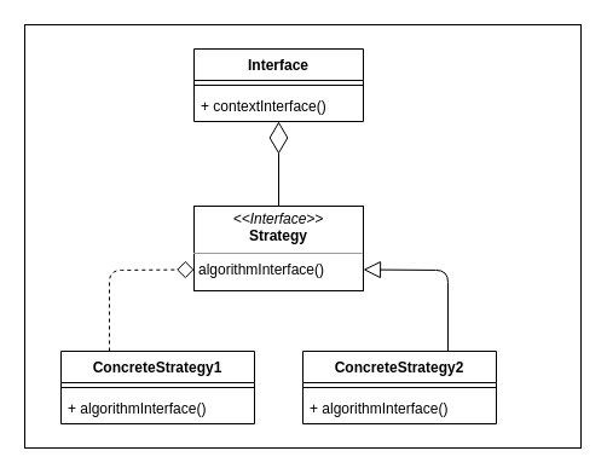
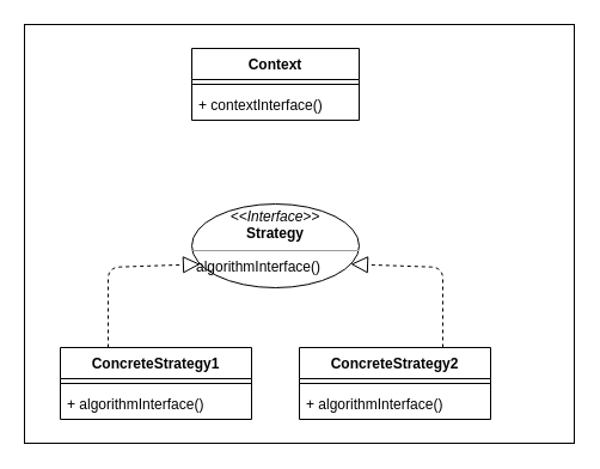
  <mxCell id="0" />
  <mxCell id="1" parent="0" />
  <mxCell id="2" value="" style="rounded=0;whiteSpace=wrap;html=1;" vertex="1" parent="1"><mxGeometry x="20" y="20" width="460" height="350" as="geometry" /></mxCell>
- <mxCell id="3" value="&lt;p style=&quot;margin: 0px ; margin-top: 4px ; text-align: center&quot;&gt;&lt;i&gt;&amp;lt;&amp;lt;Interface&amp;gt;&amp;gt;&lt;/i&gt;&lt;br&gt;&lt;b&gt;Strategy&lt;/b&gt;&lt;/p&gt;&lt;hr size=&quot;1&quot;&gt;&lt;p style=&quot;margin: 0px ; margin-left: 4px&quot;&gt;algorithmInterface()&lt;/p&gt;" style="verticalAlign=top;align=left;overflow=fill;fontSize=12;fontFamily=Helvetica;html=1;" vertex="1" parent="1"><mxGeometry x="160" y="170" width="140" height="70" as="geometry" /></mxCell>
+ <mxCell id="3" value="&lt;p style=&quot;margin: 0px ; margin-top: 4px ; text-align: center&quot;&gt;&lt;i&gt;&amp;lt;&amp;lt;Interface&amp;gt;&amp;gt;&lt;/i&gt;&lt;br&gt;&lt;b&gt;Strategy&lt;/b&gt;&lt;/p&gt;&lt;hr size=&quot;1&quot;&gt;&lt;p style=&quot;margin: 0px ; margin-left: 4px&quot;&gt;algorithmInterface()&lt;/p&gt;" style="ellipse;verticalAlign=top;align=left;overflow=fill;fontSize=12;fontFamily=Helvetica;html=1;" vertex="1" parent="1"><mxGeometry x="160" y="170" width="140" height="70" as="geometry" /></mxCell>
  <mxCell id="4" value="ConcreteStrategy1" style="swimlane;fontStyle=1;align=center;verticalAlign=top;childLayout=stackLayout;horizontal=1;startSize=26;horizontalStack=0;resizeParent=1;resizeParentMax=0;resizeLast=0;collapsible=1;marginBottom=0;" vertex="1" parent="1"><mxGeometry x="50" y="290" width="160" height="60" as="geometry" /></mxCell>
  <mxCell id="5" value="" style="line;strokeWidth=1;fillColor=none;align=left;verticalAlign=middle;spacingTop=-1;spacingLeft=3;spacingRight=3;rotatable=0;labelPosition=right;points=[];portConstraint=eastwest;" vertex="1" parent="4"><mxGeometry y="26" width="160" height="8" as="geometry" /></mxCell>
  <mxCell id="6" value="+ algorithmInterface()" style="text;strokeColor=none;fillColor=none;align=left;verticalAlign=top;spacingLeft=4;spacingRight=4;overflow=hidden;rotatable=0;points=[[0,0.5],[1,0.5]];portConstraint=eastwest;" vertex="1" parent="4"><mxGeometry y="34" width="160" height="26" as="geometry" /></mxCell>
  <mxCell id="7" value="ConcreteStrategy2" style="swimlane;fontStyle=1;align=center;verticalAlign=top;childLayout=stackLayout;horizontal=1;startSize=26;horizontalStack=0;resizeParent=1;resizeParentMax=0;resizeLast=0;collapsible=1;marginBottom=0;" vertex="1" parent="1"><mxGeometry x="250" y="290" width="160" height="60" as="geometry" /></mxCell>
  <mxCell id="8" value="" style="line;strokeWidth=1;fillColor=none;align=left;verticalAlign=middle;spacingTop=-1;spacingLeft=3;spacingRight=3;rotatable=0;labelPosition=right;points=[];portConstraint=eastwest;" vertex="1" parent="7"><mxGeometry y="26" width="160" height="8" as="geometry" /></mxCell>
  <mxCell id="9" value="+ algorithmInterface()" style="text;strokeColor=none;fillColor=none;align=left;verticalAlign=top;spacingLeft=4;spacingRight=4;overflow=hidden;rotatable=0;points=[[0,0.5],[1,0.5]];portConstraint=eastwest;" vertex="1" parent="7"><mxGeometry y="34" width="160" height="26" as="geometry" /></mxCell>
- <mxCell id="10" value="" style="endArrow=diamond;dashed=1;endFill=0;endSize=12;html=1;entryX=0;entryY=0.75;entryDx=0;entryDy=0;exitX=0.25;exitY=0;exitDx=0;exitDy=0;" edge="1" parent="1" source="4" target="3"><mxGeometry width="160" relative="1" as="geometry"><mxPoint x="240" y="500" as="sourcePoint" /><mxPoint x="400" y="500" as="targetPoint" /><Array as="points"><mxPoint x="90" y="223" /></Array></mxGeometry></mxCell>
- <mxCell id="11" value="" style="endArrow=block;dashed=0;endFill=0;endSize=12;html=1;entryX=1;entryY=0.75;entryDx=0;entryDy=0;exitX=0.75;exitY=0;exitDx=0;exitDy=0;" edge="1" parent="1" source="7" target="3"><mxGeometry width="160" relative="1" as="geometry"><mxPoint x="580" y="490" as="sourcePoint" /><mxPoint x="740" y="490" as="targetPoint" /><Array as="points"><mxPoint x="370" y="223" /></Array></mxGeometry></mxCell>
- <mxCell id="12" value="Interface" style="swimlane;fontStyle=1;align=center;verticalAlign=top;childLayout=stackLayout;horizontal=1;startSize=26;horizontalStack=0;resizeParent=1;resizeParentMax=0;resizeLast=0;collapsible=1;marginBottom=0;" vertex="1" parent="1"><mxGeometry x="160" y="40" width="140" height="60" as="geometry" /></mxCell>
+ <mxCell id="10" value="" style="endArrow=block;dashed=1;endFill=0;endSize=12;html=1;entryX=0;entryY=0.75;entryDx=0;entryDy=0;exitX=0.25;exitY=0;exitDx=0;exitDy=0;" edge="1" parent="1" source="4" target="3"><mxGeometry width="160" relative="1" as="geometry"><mxPoint x="240" y="500" as="sourcePoint" /><mxPoint x="400" y="500" as="targetPoint" /><Array as="points"><mxPoint x="90" y="223" /></Array></mxGeometry></mxCell>
+ <mxCell id="11" value="" style="endArrow=block;dashed=1;endFill=0;endSize=12;html=1;entryX=1;entryY=0.75;entryDx=0;entryDy=0;exitX=0.75;exitY=0;exitDx=0;exitDy=0;" edge="1" parent="1" source="7" target="3"><mxGeometry width="160" relative="1" as="geometry"><mxPoint x="580" y="490" as="sourcePoint" /><mxPoint x="740" y="490" as="targetPoint" /><Array as="points"><mxPoint x="370" y="223" /></Array></mxGeometry></mxCell>
+ <mxCell id="12" value="Context" style="swimlane;fontStyle=1;align=center;verticalAlign=top;childLayout=stackLayout;horizontal=1;startSize=26;horizontalStack=0;resizeParent=1;resizeParentMax=0;resizeLast=0;collapsible=1;marginBottom=0;" vertex="1" parent="1"><mxGeometry x="160" y="40" width="140" height="60" as="geometry" /></mxCell>
  <mxCell id="13" value="" style="line;strokeWidth=1;fillColor=none;align=left;verticalAlign=middle;spacingTop=-1;spacingLeft=3;spacingRight=3;rotatable=0;labelPosition=right;points=[];portConstraint=eastwest;" vertex="1" parent="12"><mxGeometry y="26" width="140" height="8" as="geometry" /></mxCell>
  <mxCell id="14" value="+ contextInterface()" style="text;strokeColor=none;fillColor=none;align=left;verticalAlign=top;spacingLeft=4;spacingRight=4;overflow=hidden;rotatable=0;points=[[0,0.5],[1,0.5]];portConstraint=eastwest;" vertex="1" parent="12"><mxGeometry y="34" width="140" height="26" as="geometry" /></mxCell>
- <mxCell id="15" value="" style="endArrow=diamondThin;endFill=0;endSize=24;html=1;entryX=0.5;entryY=1;entryDx=0;entryDy=0;entryPerimeter=0;exitX=0.5;exitY=0;exitDx=0;exitDy=0;" edge="1" parent="1" source="3" target="14"><mxGeometry width="160" relative="1" as="geometry"><mxPoint x="400" y="230" as="sourcePoint" /><mxPoint x="560" y="230" as="targetPoint" /></mxGeometry></mxCell>
